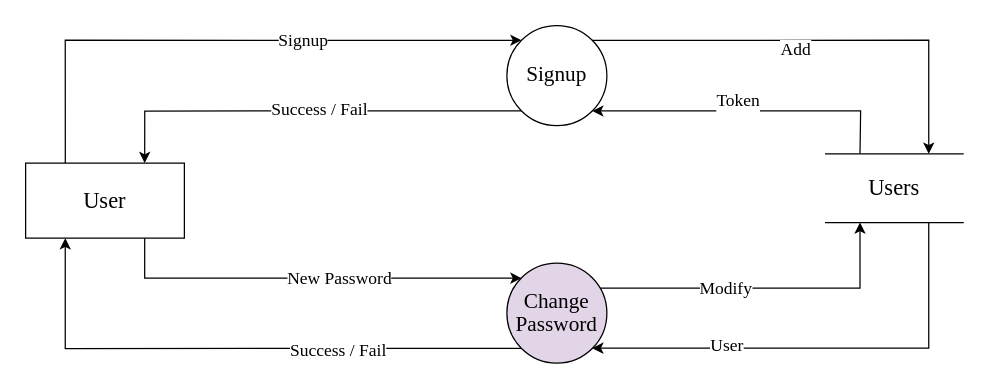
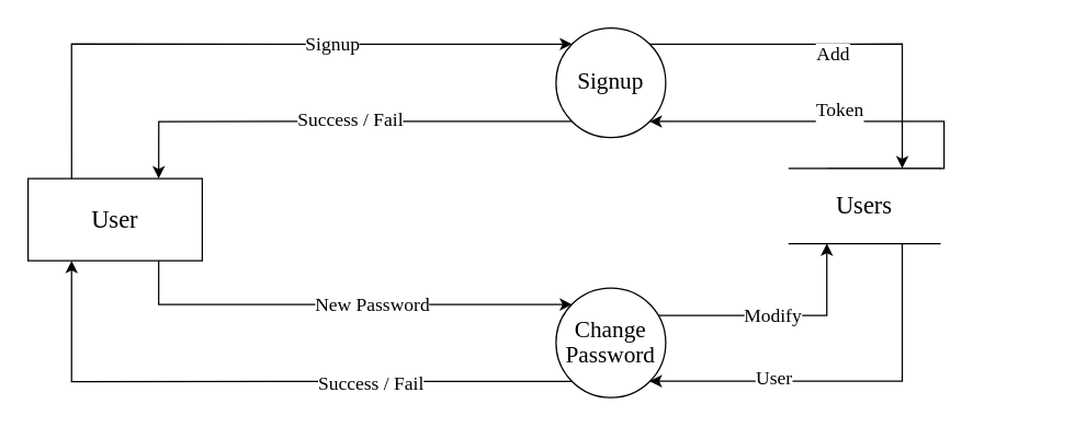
  <mxCell id="0" />
  <mxCell id="1" parent="0" />
  <mxCell id="2" value="&lt;span style=&quot;font-size: 18px&quot;&gt;User&lt;/span&gt;" style="rounded=0;whiteSpace=wrap;html=1;fontFamily=Times New Roman;" parent="1" vertex="1"><mxGeometry x="20" y="130" width="127" height="60" as="geometry" /></mxCell>
  <mxCell id="3" style="rounded=0;orthogonalLoop=1;jettySize=auto;html=1;entryX=1;entryY=1;entryDx=0;entryDy=0;fontSize=17;exitX=0.25;exitY=0;exitDx=0;exitDy=0;fontFamily=Times New Roman;edgeStyle=elbowEdgeStyle;" parent="1" source="7" target="12" edge="1"><mxGeometry relative="1" as="geometry"><Array as="points"><mxPoint x="688" y="100" /></Array></mxGeometry></mxCell>
  <mxCell id="4" value="Token" style="edgeLabel;html=1;align=center;verticalAlign=middle;resizable=0;points=[];fontSize=14;fontFamily=Times New Roman;" parent="3" connectable="0" vertex="1"><mxGeometry x="0.475" y="-3" relative="1" as="geometry"><mxPoint x="51" y="-5" as="offset" /></mxGeometry></mxCell>
  <mxCell id="5" style="edgeStyle=elbowEdgeStyle;rounded=0;orthogonalLoop=1;jettySize=auto;elbow=vertical;html=1;exitX=0.75;exitY=1;exitDx=0;exitDy=0;entryX=1;entryY=1;entryDx=0;entryDy=0;fontSize=17;fontFamily=Times New Roman;" parent="1" source="7" target="17" edge="1"><mxGeometry relative="1" as="geometry"><Array as="points"><mxPoint x="661" y="278" /></Array></mxGeometry></mxCell>
  <mxCell id="6" value="User" style="edgeLabel;html=1;align=center;verticalAlign=middle;resizable=0;points=[];fontSize=14;fontFamily=Times New Roman;" parent="5" connectable="0" vertex="1"><mxGeometry x="0.611" y="-2" relative="1" as="geometry"><mxPoint x="35" as="offset" /></mxGeometry></mxCell>
- <mxCell id="7" value="&lt;font style=&quot;font-size: 18px&quot;&gt;Users&lt;/font&gt;" style="shape=partialRectangle;whiteSpace=wrap;html=1;left=0;right=0;fillColor=default;rounded=0;shadow=0;glass=0;sketch=0;fontFamily=Times New Roman;fontSize=16;gradientColor=none;" parent="1" vertex="1"><mxGeometry x="660" y="122.5" width="110" height="55" as="geometry" /></mxCell>
+ <mxCell id="7" value="&lt;font style=&quot;font-size: 18px&quot;&gt;Users&lt;/font&gt;" style="shape=partialRectangle;whiteSpace=wrap;html=1;left=0;right=0;fillColor=default;rounded=0;shadow=0;glass=0;sketch=0;fontFamily=Times New Roman;fontSize=16;gradientColor=none;" parent="1" vertex="1"><mxGeometry x="575" y="122.5" width="110" height="55" as="geometry" /></mxCell>
  <mxCell id="8" style="edgeStyle=orthogonalEdgeStyle;rounded=0;orthogonalLoop=1;jettySize=auto;elbow=vertical;html=1;fontSize=17;entryX=0.75;entryY=0;entryDx=0;entryDy=0;exitX=1;exitY=0;exitDx=0;exitDy=0;fontFamily=Times New Roman;" parent="1" source="12" target="7" edge="1"><mxGeometry relative="1" as="geometry" /></mxCell>
  <mxCell id="9" value="Add" style="edgeLabel;html=1;align=center;verticalAlign=middle;resizable=0;points=[];fontSize=14;fontFamily=Times New Roman;" parent="8" connectable="0" vertex="1"><mxGeometry x="-0.303" y="1" relative="1" as="geometry"><mxPoint x="37" y="9" as="offset" /></mxGeometry></mxCell>
  <mxCell id="10" style="edgeStyle=orthogonalEdgeStyle;rounded=0;orthogonalLoop=1;jettySize=auto;html=1;exitX=0;exitY=1;exitDx=0;exitDy=0;entryX=0.75;entryY=0;entryDx=0;entryDy=0;fontSize=17;startArrow=none;startFill=0;endArrow=classic;endFill=1;elbow=vertical;fontFamily=Times New Roman;" parent="1" source="12" target="2" edge="1"><mxGeometry relative="1" as="geometry"><mxPoint x="270" y="329" as="targetPoint" /></mxGeometry></mxCell>
  <mxCell id="11" value="Success / Fail" style="edgeLabel;html=1;align=center;verticalAlign=middle;resizable=0;points=[];fontSize=14;fontFamily=Times New Roman;" parent="10" connectable="0" vertex="1"><mxGeometry x="-0.573" relative="1" as="geometry"><mxPoint x="-89" y="-1" as="offset" /></mxGeometry></mxCell>
  <mxCell id="12" value="&lt;p&gt;&lt;span style=&quot;font-size: 17px&quot;&gt;Signup&lt;/span&gt;&lt;/p&gt;" style="ellipse;whiteSpace=wrap;html=1;aspect=fixed;shadow=0;sketch=0;rotation=0;fontFamily=Times New Roman;" parent="1" vertex="1"><mxGeometry x="405" y="20" width="80" height="80" as="geometry" /></mxCell>
  <mxCell id="13" style="edgeStyle=elbowEdgeStyle;rounded=0;orthogonalLoop=1;jettySize=auto;elbow=vertical;html=1;entryX=0.25;entryY=1;entryDx=0;entryDy=0;fontSize=17;fontFamily=Times New Roman;" parent="1" source="17" target="7" edge="1"><mxGeometry relative="1" as="geometry"><Array as="points"><mxPoint x="685" y="230" /></Array></mxGeometry></mxCell>
  <mxCell id="14" value="Modify" style="edgeLabel;html=1;align=center;verticalAlign=middle;resizable=0;points=[];fontSize=14;fontFamily=Times New Roman;" parent="13" connectable="0" vertex="1"><mxGeometry x="-0.609" relative="1" as="geometry"><mxPoint x="49" as="offset" /></mxGeometry></mxCell>
  <mxCell id="15" style="edgeStyle=orthogonalEdgeStyle;rounded=0;orthogonalLoop=1;jettySize=auto;html=1;exitX=0;exitY=1;exitDx=0;exitDy=0;entryX=0.25;entryY=1;entryDx=0;entryDy=0;fontSize=17;startArrow=none;startFill=0;endArrow=classic;endFill=1;fontFamily=Times New Roman;" parent="1" source="17" target="2" edge="1"><mxGeometry relative="1" as="geometry"><mxPoint x="270" y="329" as="targetPoint" /></mxGeometry></mxCell>
  <mxCell id="16" value="Success / Fail" style="edgeLabel;html=1;align=center;verticalAlign=middle;resizable=0;points=[];fontSize=14;fontFamily=Times New Roman;" parent="15" connectable="0" vertex="1"><mxGeometry x="-0.367" y="2" relative="1" as="geometry"><mxPoint x="-4" as="offset" /></mxGeometry></mxCell>
- <mxCell id="17" value="&lt;p&gt;&lt;span style=&quot;line-height: 1.1&quot;&gt;&lt;font style=&quot;font-size: 17px&quot;&gt;Change Password&lt;/font&gt;&lt;/span&gt;&lt;/p&gt;" style="ellipse;whiteSpace=wrap;html=1;aspect=fixed;shadow=0;sketch=0;rotation=0;fontFamily=Times New Roman;fillColor=#e1d5e7;" parent="1" vertex="1"><mxGeometry x="405" y="210" width="80" height="80" as="geometry" /></mxCell>
+ <mxCell id="17" value="&lt;p&gt;&lt;span style=&quot;line-height: 1.1&quot;&gt;&lt;font style=&quot;font-size: 17px&quot;&gt;Change Password&lt;/font&gt;&lt;/span&gt;&lt;/p&gt;" style="ellipse;whiteSpace=wrap;html=1;aspect=fixed;shadow=0;sketch=0;rotation=0;fontFamily=Times New Roman;" parent="1" vertex="1"><mxGeometry x="405" y="210" width="80" height="80" as="geometry" /></mxCell>
  <mxCell id="18" style="rounded=0;orthogonalLoop=1;jettySize=auto;html=1;entryX=0;entryY=0;entryDx=0;entryDy=0;fontSize=17;startArrow=none;startFill=0;endArrow=classic;endFill=1;elbow=vertical;fontFamily=Times New Roman;edgeStyle=orthogonalEdgeStyle;exitX=0.25;exitY=0;exitDx=0;exitDy=0;" parent="1" source="2" target="12" edge="1"><mxGeometry relative="1" as="geometry"><Array as="points"><mxPoint x="52" y="32" /></Array><mxPoint x="190" y="299" as="sourcePoint" /></mxGeometry></mxCell>
  <mxCell id="19" value="Signup" style="edgeLabel;html=1;align=center;verticalAlign=middle;resizable=0;points=[];fontSize=14;fontFamily=Times New Roman;" parent="18" connectable="0" vertex="1"><mxGeometry x="0.661" relative="1" as="geometry"><mxPoint x="-97" y="1" as="offset" /></mxGeometry></mxCell>
  <mxCell id="20" style="edgeStyle=elbowEdgeStyle;rounded=0;orthogonalLoop=1;jettySize=auto;html=1;entryX=0;entryY=0;entryDx=0;entryDy=0;fontSize=17;startArrow=none;startFill=0;endArrow=classic;endFill=1;exitX=0.75;exitY=1;exitDx=0;exitDy=0;elbow=vertical;fontFamily=Times New Roman;" parent="1" source="2" target="17" edge="1"><mxGeometry relative="1" as="geometry"><Array as="points"><mxPoint x="180" y="222" /></Array><mxPoint x="190" y="299" as="sourcePoint" /></mxGeometry></mxCell>
  <mxCell id="21" value="New Password" style="edgeLabel;html=1;align=center;verticalAlign=middle;resizable=0;points=[];fontSize=14;fontFamily=Times New Roman;" parent="20" connectable="0" vertex="1"><mxGeometry x="0.536" relative="1" as="geometry"><mxPoint x="-69" as="offset" /></mxGeometry></mxCell>
